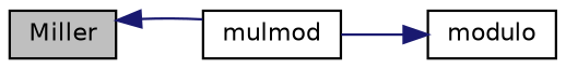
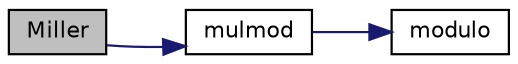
  digraph {
    rankdir=LR
    node [color=black fillcolor=white fontname=Helvetica fontsize=10 shape=record style=filled]
    edge [color=midnightblue fontname=Helvetica fontsize=10 labelfontname=Helvetica labelfontsize=10 style=solid]
    n1 [fillcolor=grey75 fontcolor=black height=0.2 label=Miller width=0.4]
    n2 [height=0.2 label=mulmod width=0.4]
    n3 [height=0.2 label=modulo width=0.4]
-   n2 -> n1
+   n1 -> n2
    n2 -> n3
  }
